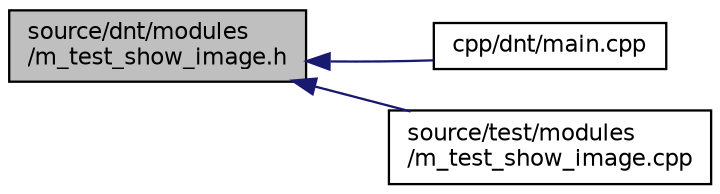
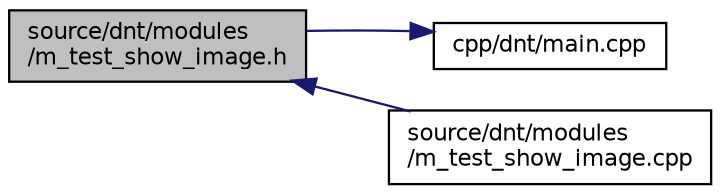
  digraph {
    rankdir=LR
    node [color=black fillcolor=white fontname=Helvetica fontsize=10 shape=record style=filled]
    edge [color=midnightblue dir=back fontname=Helvetica fontsize=10 labelfontname=Helvetica labelfontsize=10 style=solid]
    n1 [fillcolor=grey75 fontcolor=black height=0.2 label="source/dnt/modules\l/m_test_show_image.h" width=0.4]
    n2 [height=0.2 label="cpp/dnt/main.cpp" width=0.4]
-   n3 [height=0.2 label="source/test/modules\l/m_test_show_image.cpp" width=0.4]
-   n1 -> n2
+   n3 [height=0.2 label="source/dnt/modules\l/m_test_show_image.cpp" width=0.4]
+   n2 -> n1
    n1 -> n3
  }
